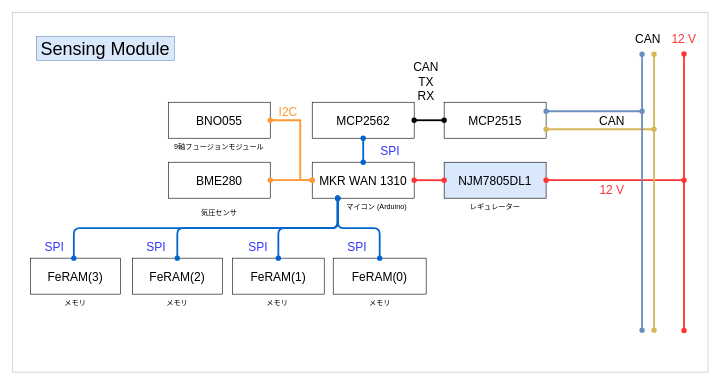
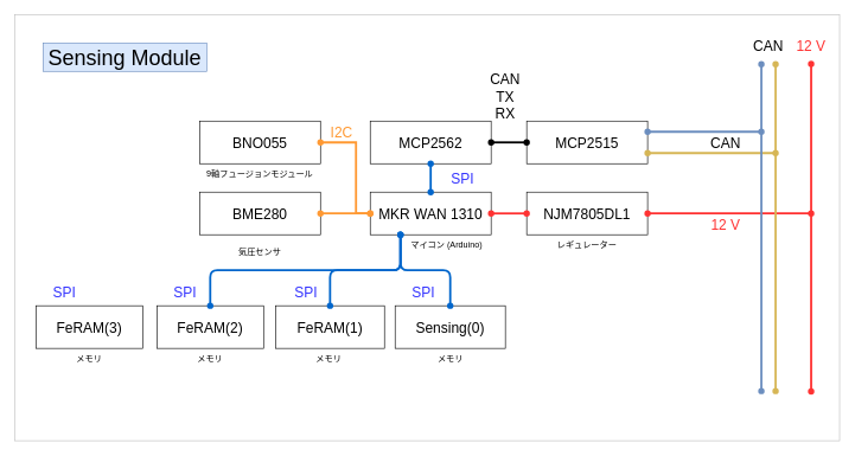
  <mxCell id="0" />
  <mxCell id="1" parent="0" />
  <mxCell id="2" value="" style="rounded=0;whiteSpace=wrap;html=1;strokeColor=#BEBEBE;movable=1;resizable=1;rotatable=1;deletable=1;editable=1;locked=0;connectable=1;" vertex="1" parent="1"><mxGeometry y="20" width="1160" height="600" as="geometry" x="20" /></mxCell>
  <mxCell id="3" value="&lt;font style=&quot;font-size: 30px;&quot;&gt;Sensing Module&lt;/font&gt;" style="text;html=1;align=center;verticalAlign=middle;whiteSpace=wrap;rounded=0;fillColor=#dae8fc;strokeColor=#6c8ebf;" vertex="1" parent="1"><mxGeometry x="60" y="60" width="230" height="40" as="geometry" /></mxCell>
  <mxCell id="4" value="&lt;font style=&quot;font-size: 20px;&quot;&gt;MKR WAN 1310&lt;/font&gt;" style="rounded=0;whiteSpace=wrap;html=1;" vertex="1" parent="1"><mxGeometry x="520" y="270" width="170" height="60" as="geometry" /></mxCell>
  <mxCell id="5" value="マイコン (Arduino)" style="text;html=1;align=center;verticalAlign=middle;whiteSpace=wrap;rounded=0;" vertex="1" parent="1"><mxGeometry x="565" y="330" width="125" height="30" as="geometry" /></mxCell>
- <mxCell id="6" value="&lt;font style=&quot;font-size: 20px;&quot;&gt;NJM7805DL1&lt;/font&gt;" style="rounded=0;whiteSpace=wrap;html=1;fillColor=#dae8fc;" vertex="1" parent="1"><mxGeometry x="740" y="270" width="170" height="60" as="geometry" /></mxCell>
+ <mxCell id="6" value="&lt;font style=&quot;font-size: 20px;&quot;&gt;NJM7805DL1&lt;/font&gt;" style="rounded=0;whiteSpace=wrap;html=1;" vertex="1" parent="1"><mxGeometry x="740" y="270" width="170" height="60" as="geometry" /></mxCell>
  <mxCell id="7" value="レギュレーター" style="text;html=1;align=center;verticalAlign=middle;whiteSpace=wrap;rounded=0;" vertex="1" parent="1"><mxGeometry x="740" y="330" width="170" height="30" as="geometry" /></mxCell>
  <mxCell id="8" value="&lt;span style=&quot;font-size: 20px;&quot;&gt;MCP2515&lt;/span&gt;" style="rounded=0;whiteSpace=wrap;html=1;" vertex="1" parent="1"><mxGeometry x="740" y="170" width="170" height="60" as="geometry" /></mxCell>
  <mxCell id="9" value="&lt;span style=&quot;font-size: 20px;&quot;&gt;MCP2562&lt;/span&gt;" style="rounded=0;whiteSpace=wrap;html=1;" vertex="1" parent="1"><mxGeometry x="520" y="170" width="170" height="60" as="geometry" /></mxCell>
  <mxCell id="10" value="" style="endArrow=oval;html=1;entryX=0.5;entryY=1;entryDx=0;entryDy=0;exitX=0.5;exitY=0;exitDx=0;exitDy=0;strokeWidth=3;startArrow=oval;startFill=1;endFill=1;strokeColor=#0066CC;" edge="1" parent="1" source="4" target="9"><mxGeometry width="50" height="50" relative="1" as="geometry"><mxPoint x="590" y="280" as="sourcePoint" /><mxPoint x="630" y="240" as="targetPoint" /></mxGeometry></mxCell>
  <mxCell id="11" value="" style="endArrow=oval;html=1;strokeWidth=3;startArrow=oval;startFill=1;endFill=1;" edge="1" parent="1" source="9"><mxGeometry width="50" height="50" relative="1" as="geometry"><mxPoint x="690" y="250" as="sourcePoint" /><mxPoint x="740" y="200" as="targetPoint" /></mxGeometry></mxCell>
  <mxCell id="12" value="&lt;font style=&quot;color: rgb(51, 51, 255); font-size: 20px;&quot;&gt;SPI&lt;/font&gt;" style="text;html=1;align=center;verticalAlign=middle;whiteSpace=wrap;rounded=0;" vertex="1" parent="1"><mxGeometry x="620" y="230" width="60" height="40" as="geometry" /></mxCell>
  <mxCell id="13" value="&lt;font style=&quot;font-size: 20px; color: rgb(0, 0, 0);&quot;&gt;CAN TX RX&lt;/font&gt;" style="text;html=1;align=center;verticalAlign=middle;whiteSpace=wrap;rounded=0;" vertex="1" parent="1"><mxGeometry x="680" y="100" width="60" height="70" as="geometry" /></mxCell>
  <mxCell id="14" value="" style="endArrow=oval;html=1;entryX=1;entryY=0.5;entryDx=0;entryDy=0;startArrow=oval;startFill=1;strokeWidth=3;strokeColor=#FF3333;endFill=1;" edge="1" parent="1" target="6"><mxGeometry width="50" height="50" relative="1" as="geometry"><mxPoint x="1140" y="300" as="sourcePoint" /><mxPoint x="1060" y="380" as="targetPoint" /></mxGeometry></mxCell>
  <mxCell id="15" value="&lt;font style=&quot;font-size: 20px; color: rgb(255, 51, 51);&quot;&gt;12 V&lt;/font&gt;" style="text;html=1;align=center;verticalAlign=middle;whiteSpace=wrap;rounded=0;" vertex="1" parent="1"><mxGeometry x="990" y="300" width="60" height="30" as="geometry" /></mxCell>
  <mxCell id="16" value="" style="endArrow=oval;html=1;entryX=1;entryY=0.25;entryDx=0;entryDy=0;strokeWidth=3;fillColor=#dae8fc;strokeColor=#6c8ebf;startArrow=oval;startFill=1;endFill=1;" edge="1" parent="1" target="8"><mxGeometry width="50" height="50" relative="1" as="geometry"><mxPoint x="1070" y="185" as="sourcePoint" /><mxPoint x="810" y="250" as="targetPoint" /></mxGeometry></mxCell>
  <mxCell id="17" value="" style="endArrow=oval;html=1;entryX=1;entryY=0.75;entryDx=0;entryDy=0;strokeWidth=3;fillColor=#fff2cc;strokeColor=#d6b656;startArrow=oval;startFill=1;endFill=1;" edge="1" parent="1" target="8"><mxGeometry width="50" height="50" relative="1" as="geometry"><mxPoint x="1090" y="215" as="sourcePoint" /><mxPoint x="920" y="195" as="targetPoint" /></mxGeometry></mxCell>
  <mxCell id="18" value="&lt;span style=&quot;font-size: 20px;&quot;&gt;BNO055&lt;/span&gt;" style="rounded=0;whiteSpace=wrap;html=1;" vertex="1" parent="1"><mxGeometry x="280" y="170" width="170" height="60" as="geometry" /></mxCell>
  <mxCell id="19" value="&lt;span style=&quot;font-size: 20px;&quot;&gt;BME280&lt;/span&gt;" style="rounded=0;whiteSpace=wrap;html=1;" vertex="1" parent="1"><mxGeometry x="280" y="270" width="170" height="60" as="geometry" /></mxCell>
  <mxCell id="20" style="edgeStyle=orthogonalEdgeStyle;html=1;strokeWidth=3;rounded=0;curved=0;endArrow=oval;endFill=1;startArrow=oval;startFill=1;fillColor=#ffe6cc;strokeColor=#FF9933;exitX=1;exitY=0.5;exitDx=0;exitDy=0;" edge="1" parent="1" source="18"><mxGeometry relative="1" as="geometry"><mxPoint x="450" y="185" as="sourcePoint" /><mxPoint x="520" y="300" as="targetPoint" /><Array as="points"><mxPoint x="500" y="200" /><mxPoint x="500" y="300" /></Array></mxGeometry></mxCell>
  <mxCell id="21" style="edgeStyle=none;html=1;strokeWidth=3;rounded=0;curved=0;startArrow=oval;startFill=1;endArrow=oval;endFill=1;fillColor=#ffe6cc;strokeColor=#FF9933;exitX=1;exitY=0.5;exitDx=0;exitDy=0;" edge="1" parent="1" source="19"><mxGeometry relative="1" as="geometry"><mxPoint x="470" y="300" as="sourcePoint" /><mxPoint x="520" y="300" as="targetPoint" /></mxGeometry></mxCell>
  <mxCell id="22" value="&lt;font style=&quot;font-size: 20px; color: rgb(255, 153, 51);&quot;&gt;I2C&lt;/font&gt;" style="text;html=1;align=center;verticalAlign=middle;whiteSpace=wrap;rounded=0;" vertex="1" parent="1"><mxGeometry x="450" y="170" width="60" height="30" as="geometry" /></mxCell>
  <mxCell id="23" value="&lt;font style=&quot;font-size: 20px; color: rgb(0, 0, 0);&quot;&gt;CAN&lt;/font&gt;" style="text;html=1;align=center;verticalAlign=middle;whiteSpace=wrap;rounded=0;" vertex="1" parent="1"><mxGeometry x="990" y="185" width="60" height="30" as="geometry" /></mxCell>
  <mxCell id="24" value="&lt;font style=&quot;font-size: 20px;&quot;&gt;FeRAM(1)&lt;/font&gt;" style="rounded=0;whiteSpace=wrap;html=1;" vertex="1" parent="1"><mxGeometry x="387" y="430" width="153" height="60" as="geometry" /></mxCell>
  <mxCell id="25" style="edgeStyle=orthogonalEdgeStyle;html=1;entryX=0.25;entryY=1;entryDx=0;entryDy=0;startArrow=oval;startFill=1;endArrow=oval;endFill=1;strokeWidth=3;strokeColor=#0066CC;" edge="1" parent="1" source="24" target="4"><mxGeometry relative="1" as="geometry" /></mxCell>
  <mxCell id="26" value="&lt;font style=&quot;font-size: 20px;&quot;&gt;FeRAM(2)&lt;/font&gt;" style="rounded=0;whiteSpace=wrap;html=1;" vertex="1" parent="1"><mxGeometry x="220" y="430" width="150" height="60" as="geometry" /></mxCell>
  <mxCell id="27" value="&lt;font style=&quot;font-size: 20px;&quot;&gt;FeRAM(3)&lt;/font&gt;" style="rounded=0;whiteSpace=wrap;html=1;" vertex="1" parent="1"><mxGeometry x="50" y="430" width="150" height="60" as="geometry" /></mxCell>
- <mxCell id="28" value="&lt;font style=&quot;font-size: 20px;&quot;&gt;FeRAM(0)&lt;/font&gt;" style="rounded=0;whiteSpace=wrap;html=1;" vertex="1" parent="1"><mxGeometry x="555" y="430" width="155" height="60" as="geometry" /></mxCell>
+ <mxCell id="28" value="&lt;font style=&quot;font-size: 20px;&quot;&gt;Sensing(0)&lt;/font&gt;" style="rounded=0;whiteSpace=wrap;html=1;" vertex="1" parent="1"><mxGeometry x="555" y="430" width="155" height="60" as="geometry" /></mxCell>
  <mxCell id="29" style="edgeStyle=orthogonalEdgeStyle;html=1;entryX=0.25;entryY=1;entryDx=0;entryDy=0;startArrow=oval;startFill=1;endArrow=oval;endFill=1;strokeWidth=3;strokeColor=#0066CC;exitX=0.5;exitY=0;exitDx=0;exitDy=0;" edge="1" parent="1" source="28" target="4"><mxGeometry relative="1" as="geometry"><mxPoint x="470" y="440" as="sourcePoint" /><mxPoint x="573" y="340" as="targetPoint" /></mxGeometry></mxCell>
  <mxCell id="30" style="edgeStyle=orthogonalEdgeStyle;html=1;entryX=0.25;entryY=1;entryDx=0;entryDy=0;startArrow=oval;startFill=1;endArrow=oval;endFill=1;strokeWidth=3;strokeColor=#0066CC;exitX=0.5;exitY=0;exitDx=0;exitDy=0;" edge="1" parent="1" source="26" target="4"><mxGeometry relative="1" as="geometry"><mxPoint x="405" y="480" as="sourcePoint" /><mxPoint x="340" y="380" as="targetPoint" /></mxGeometry></mxCell>
- <mxCell id="31" style="edgeStyle=orthogonalEdgeStyle;html=1;startArrow=oval;startFill=1;endArrow=oval;endFill=1;strokeWidth=3;strokeColor=#0066CC;entryX=0.25;entryY=1;entryDx=0;entryDy=0;exitX=0.483;exitY=0;exitDx=0;exitDy=0;exitPerimeter=0;" edge="1" parent="1" source="27" target="4"><mxGeometry relative="1" as="geometry"><mxPoint x="270" y="420" as="sourcePoint" /><mxPoint x="550" y="340" as="targetPoint" /></mxGeometry></mxCell>
  <mxCell id="32" value="&lt;font style=&quot;color: rgb(51, 51, 255); font-size: 20px;&quot;&gt;SPI&lt;/font&gt;" style="text;html=1;align=center;verticalAlign=middle;whiteSpace=wrap;rounded=0;" vertex="1" parent="1"><mxGeometry x="60" y="390" width="60" height="40" as="geometry" /></mxCell>
  <mxCell id="33" value="&lt;font style=&quot;color: rgb(51, 51, 255); font-size: 20px;&quot;&gt;SPI&lt;/font&gt;" style="text;html=1;align=center;verticalAlign=middle;whiteSpace=wrap;rounded=0;" vertex="1" parent="1"><mxGeometry x="230" y="390" width="60" height="40" as="geometry" /></mxCell>
  <mxCell id="34" value="&lt;font style=&quot;color: rgb(51, 51, 255); font-size: 20px;&quot;&gt;SPI&lt;/font&gt;" style="text;html=1;align=center;verticalAlign=middle;whiteSpace=wrap;rounded=0;" vertex="1" parent="1"><mxGeometry x="400" y="390" width="60" height="40" as="geometry" /></mxCell>
  <mxCell id="35" value="&lt;font style=&quot;color: rgb(51, 51, 255); font-size: 20px;&quot;&gt;SPI&lt;/font&gt;" style="text;html=1;align=center;verticalAlign=middle;whiteSpace=wrap;rounded=0;" vertex="1" parent="1"><mxGeometry x="565" y="390" width="60" height="40" as="geometry" /></mxCell>
  <mxCell id="36" value="気圧センサ" style="text;html=1;align=center;verticalAlign=middle;whiteSpace=wrap;rounded=0;" vertex="1" parent="1"><mxGeometry x="280" y="340" width="170" height="30" as="geometry" /></mxCell>
  <mxCell id="37" value="9軸フュージョンモジュール" style="text;html=1;align=center;verticalAlign=middle;whiteSpace=wrap;rounded=0;" vertex="1" parent="1"><mxGeometry x="280" y="230" width="170" height="30" as="geometry" /></mxCell>
  <mxCell id="38" value="メモリ" style="text;html=1;align=center;verticalAlign=middle;whiteSpace=wrap;rounded=0;" vertex="1" parent="1"><mxGeometry x="50" y="490" width="150" height="30" as="geometry" /></mxCell>
  <mxCell id="39" value="メモリ" style="text;html=1;align=center;verticalAlign=middle;whiteSpace=wrap;rounded=0;" vertex="1" parent="1"><mxGeometry x="220" y="490" width="150" height="30" as="geometry" /></mxCell>
  <mxCell id="40" value="メモリ" style="text;html=1;align=center;verticalAlign=middle;whiteSpace=wrap;rounded=0;" vertex="1" parent="1"><mxGeometry x="387" y="490" width="150" height="30" as="geometry" /></mxCell>
  <mxCell id="41" value="メモリ" style="text;html=1;align=center;verticalAlign=middle;whiteSpace=wrap;rounded=0;" vertex="1" parent="1"><mxGeometry x="557.5" y="490" width="150" height="30" as="geometry" /></mxCell>
  <mxCell id="42" value="" style="endArrow=oval;html=1;strokeWidth=3;fillColor=#dae8fc;strokeColor=#6c8ebf;startArrow=oval;startFill=1;endFill=1;" edge="1" parent="1"><mxGeometry width="50" height="50" relative="1" as="geometry"><mxPoint x="1070" y="90" as="sourcePoint" /><mxPoint x="1070" y="550" as="targetPoint" /></mxGeometry></mxCell>
  <mxCell id="43" value="" style="endArrow=oval;html=1;strokeWidth=3;fillColor=#fff2cc;strokeColor=#d6b656;startArrow=oval;startFill=1;endFill=1;" edge="1" parent="1"><mxGeometry width="50" height="50" relative="1" as="geometry"><mxPoint x="1090" y="90" as="sourcePoint" /><mxPoint x="1090" y="550" as="targetPoint" /></mxGeometry></mxCell>
  <mxCell id="44" value="" style="endArrow=oval;html=1;entryX=1;entryY=0.5;entryDx=0;entryDy=0;startArrow=oval;startFill=1;strokeWidth=3;strokeColor=#FF3333;endFill=1;" edge="1" parent="1"><mxGeometry width="50" height="50" relative="1" as="geometry"><mxPoint x="1140" y="550.553" as="sourcePoint" /><mxPoint x="1140" y="89.45" as="targetPoint" /></mxGeometry></mxCell>
  <mxCell id="45" value="&lt;font style=&quot;font-size: 20px; color: rgb(0, 0, 0);&quot;&gt;CAN&lt;/font&gt;" style="text;html=1;align=center;verticalAlign=middle;whiteSpace=wrap;rounded=0;" vertex="1" parent="1"><mxGeometry x="1050" y="50" width="60" height="25" as="geometry" /></mxCell>
  <mxCell id="46" value="&lt;font style=&quot;font-size: 20px; color: rgb(255, 51, 51);&quot;&gt;12 V&lt;/font&gt;" style="text;html=1;align=center;verticalAlign=middle;whiteSpace=wrap;rounded=0;" vertex="1" parent="1"><mxGeometry x="1110" y="47.5" width="60" height="30" as="geometry" /></mxCell>
  <mxCell id="47" style="edgeStyle=none;html=1;entryX=0;entryY=0.5;entryDx=0;entryDy=0;strokeWidth=3;startArrow=oval;startFill=1;endArrow=oval;endFill=1;strokeColor=#FF3333;" edge="1" parent="1" source="4" target="6"><mxGeometry relative="1" as="geometry" /></mxCell>
